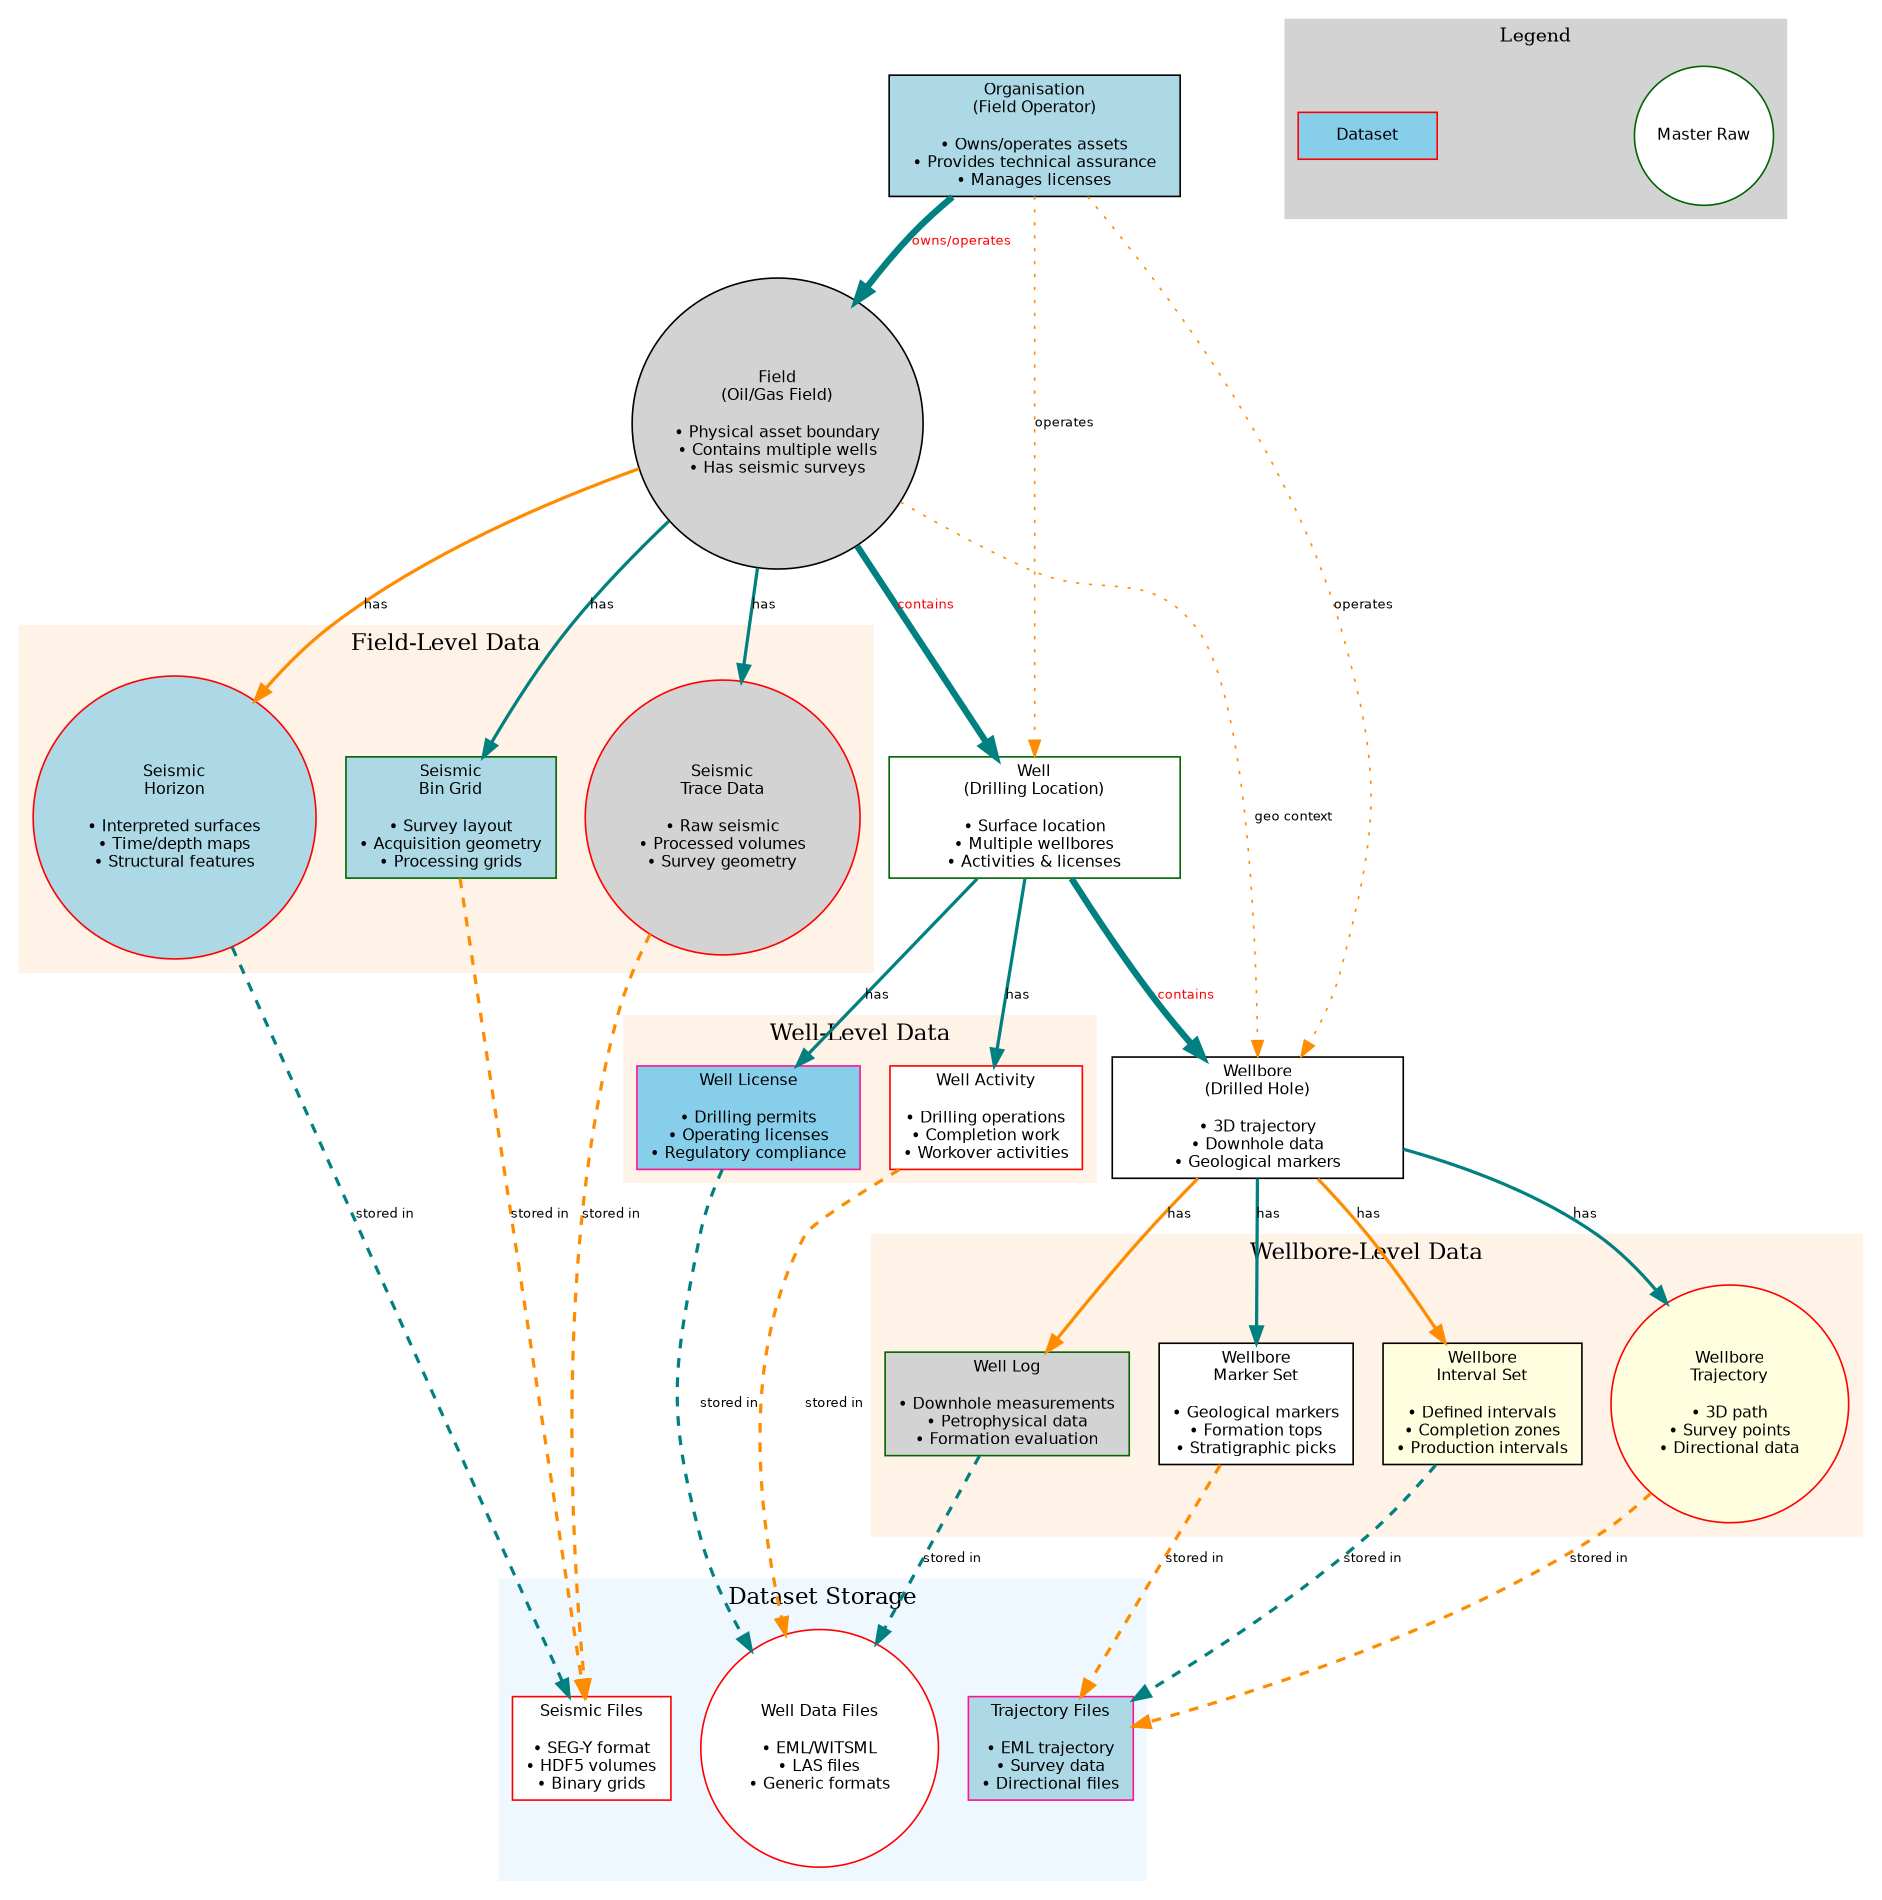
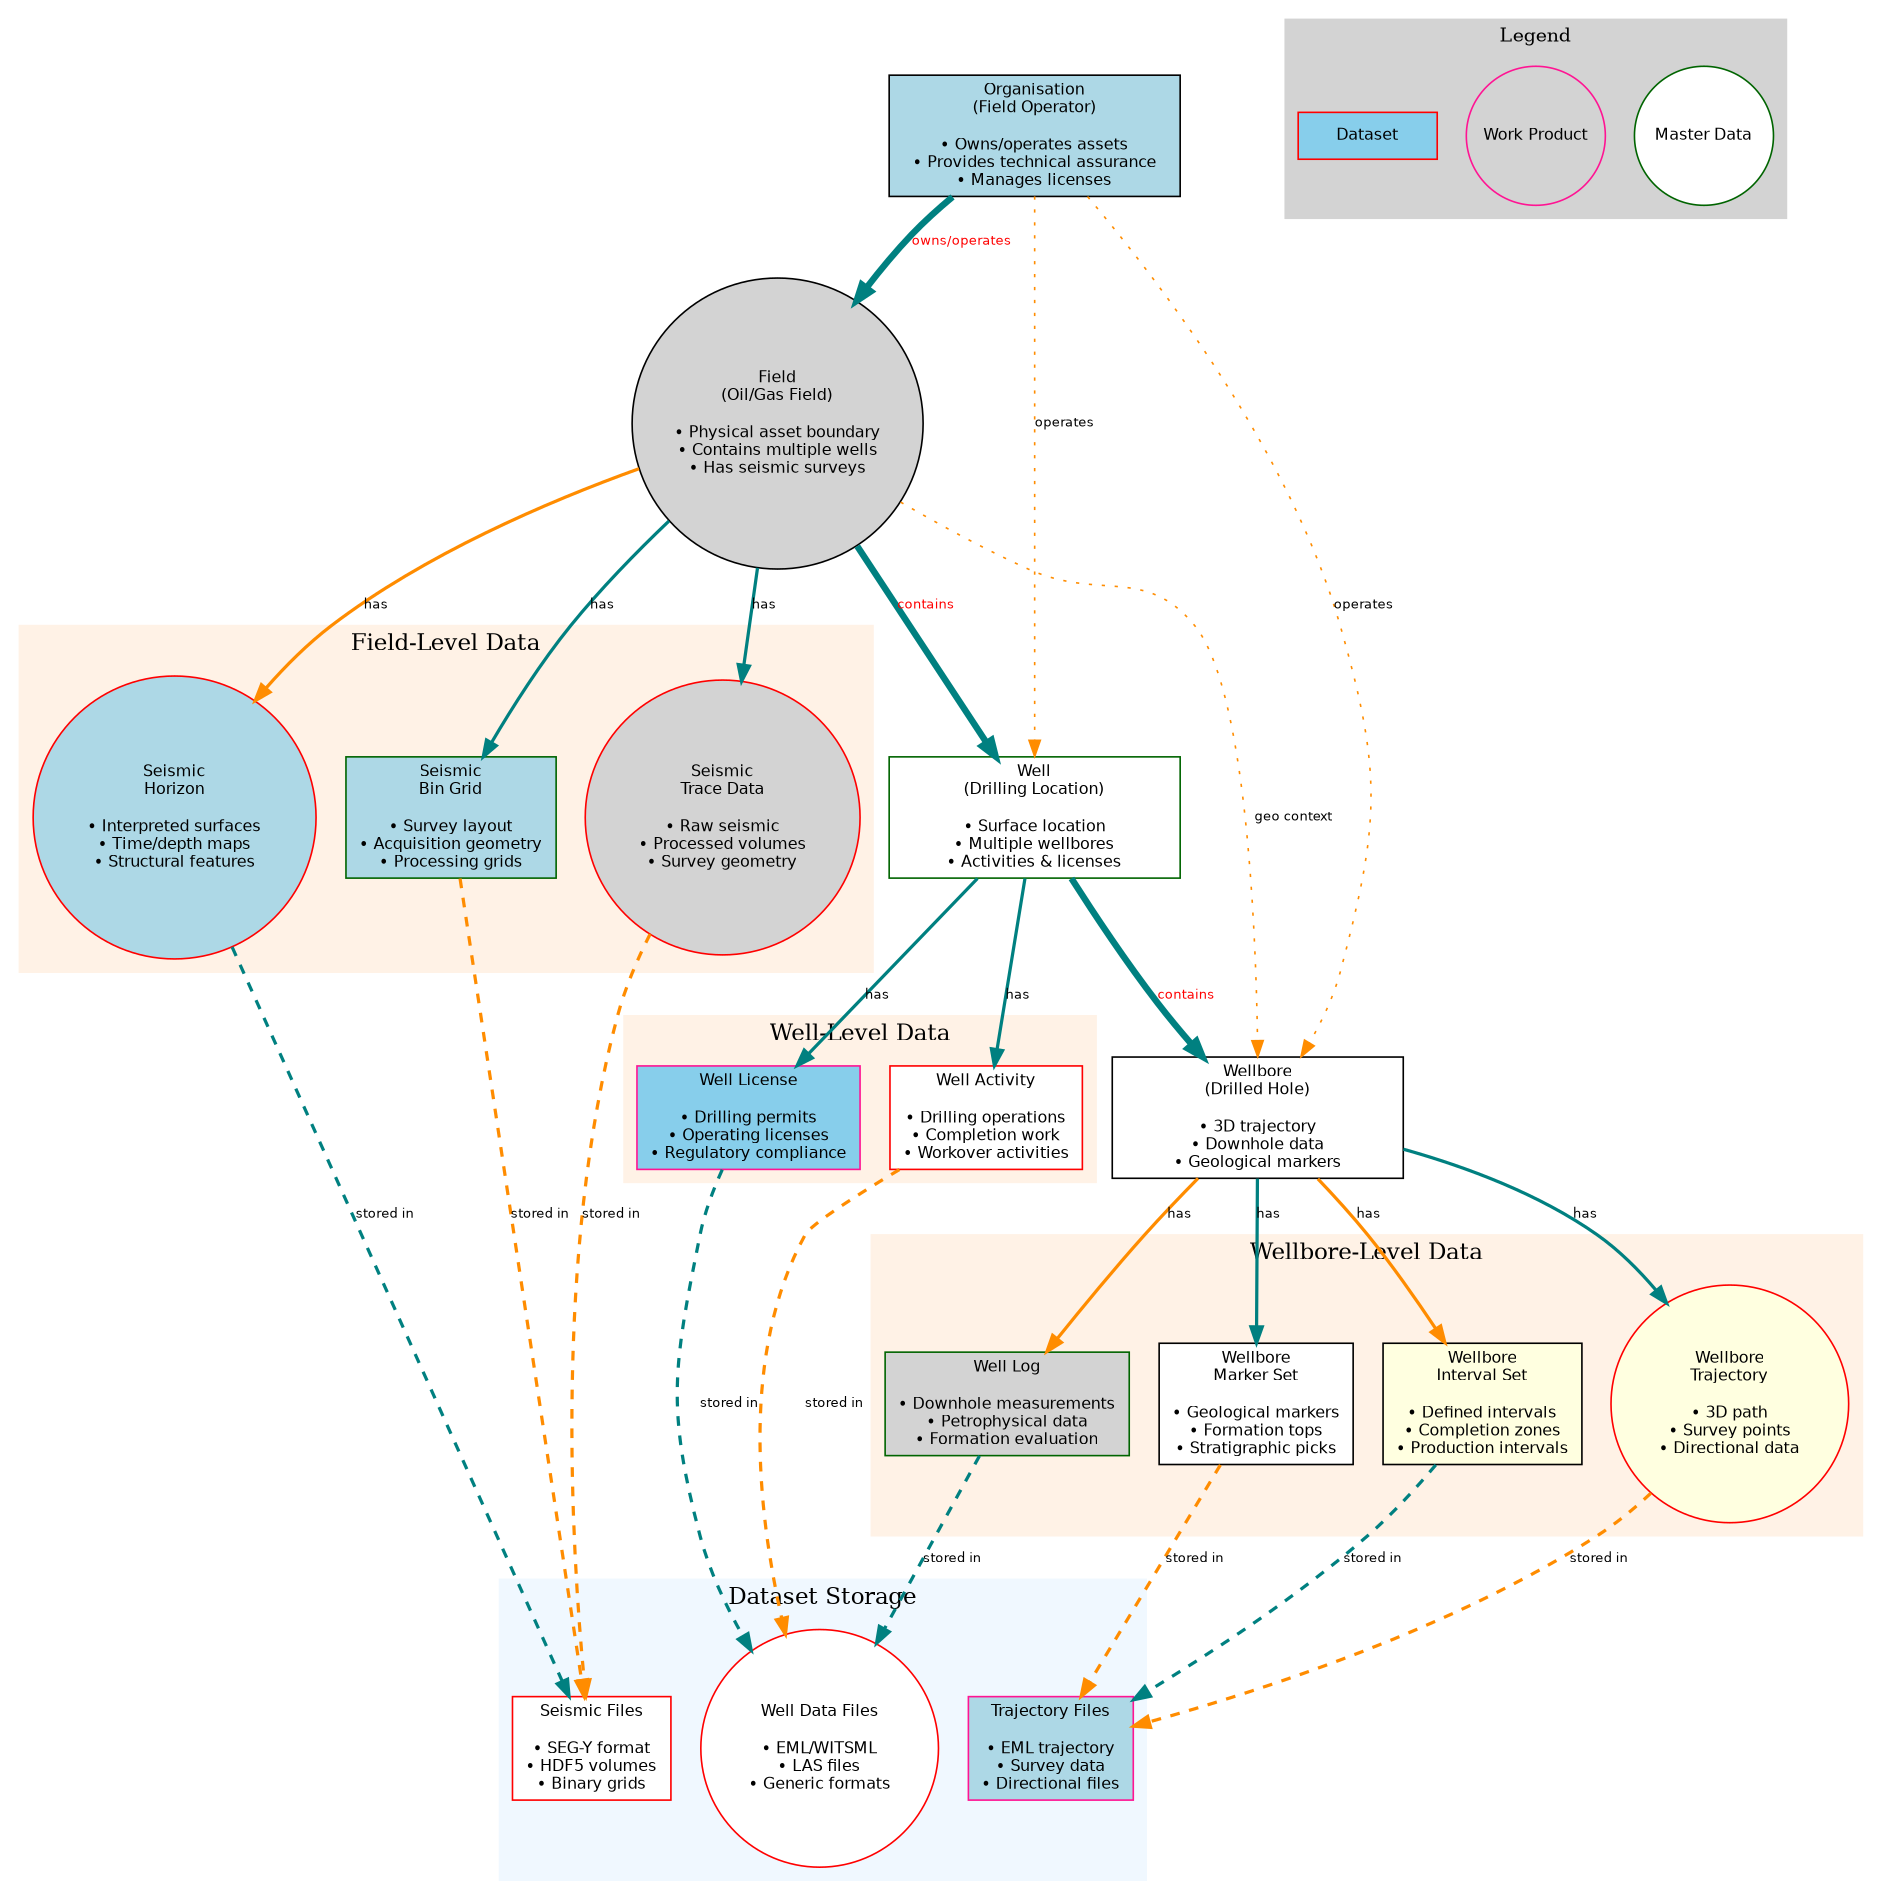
  digraph {
    rankdir=TB
    node [color=red fillcolor=white fontname=Helvetica fontsize=10 shape=box style=filled]
    edge [color=teal fontname=Helvetica fontsize=8 penwidth=2]
    n1 [color=black fillcolor=lightblue label="Organisation\n(Field Operator)\n\n• Owns/operates assets\n• Provides technical assurance\n• Manages licenses" width=2.5]
    n2 [color=black fillcolor=lightgrey label="Field\n(Oil/Gas Field)\n\n• Physical asset boundary\n• Contains multiple wells\n• Has seismic surveys" shape=circle width=2.5]
    n3 [color=darkgreen label="Well\n(Drilling Location)\n\n• Surface location\n• Multiple wellbores\n• Activities & licenses" width=2.5]
    n4 [color=black label="Wellbore\n(Drilled Hole)\n\n• 3D trajectory\n• Downhole data\n• Geological markers" width=2.5]
-   n5 [color=darkgreen height=0.4 label="Master Raw" shape=circle width=1.2]
+   n5 [color=darkgreen height=0.4 label="Master Data" shape=circle width=1.2]
+   n6 [color=deeppink fillcolor=lightgrey height=0.4 label="Work Product" shape=circle width=1.2]
    n7 [fillcolor=skyblue height=0.4 label=Dataset width=1.2]
    n8 [fillcolor=lightgrey label="Seismic\nTrace Data\n\n• Raw seismic\n• Processed volumes\n• Survey geometry" shape=circle]
    n9 [fillcolor=lightblue label="Seismic\nHorizon\n\n• Interpreted surfaces\n• Time/depth maps\n• Structural features" shape=circle]
    n10 [color=darkgreen fillcolor=lightblue label="Seismic\nBin Grid\n\n• Survey layout\n• Acquisition geometry\n• Processing grids"]
    n11 [label="Well Activity\n\n• Drilling operations\n• Completion work\n• Workover activities"]
    n12 [color=deeppink fillcolor=skyblue label="Well License\n\n• Drilling permits\n• Operating licenses\n• Regulatory compliance"]
    n13 [fillcolor=lightyellow label="Wellbore\nTrajectory\n\n• 3D path\n• Survey points\n• Directional data" shape=circle]
    n14 [color=darkgreen fillcolor=lightgrey label="Well Log\n\n• Downhole measurements\n• Petrophysical data\n• Formation evaluation"]
    n15 [color=black label="Wellbore\nMarker Set\n\n• Geological markers\n• Formation tops\n• Stratigraphic picks"]
    n16 [color=black fillcolor=lightyellow label="Wellbore\nInterval Set\n\n• Defined intervals\n• Completion zones\n• Production intervals"]
    n17 [label="Seismic Files\n\n• SEG-Y format\n• HDF5 volumes\n• Binary grids"]
    n18 [label="Well Data Files\n\n• EML/WITSML\n• LAS files\n• Generic formats" shape=circle]
    n19 [color=deeppink fillcolor=lightblue label="Trajectory Files\n\n• EML trajectory\n• Survey data\n• Directional files"]
    subgraph sub_1 {
      rank=same
      n1
    }
    subgraph sub_2 {
      rank=same
      n2
    }
    subgraph sub_3 {
      rank=same
      n3
    }
    subgraph sub_4 {
      rank=same
      n4
    }
    subgraph cluster_5 {
      color=lightgrey
      fontsize=12
      label=Legend
      style=filled
      subgraph sub_6 {
        color=lightgrey
        fontsize=12
        label=Legend
        rank=same
        style=filled
        n5
+       n6
        n7
      }
    }
    subgraph cluster_7 {
      color="#fff2e6"
      label="Field-Level Data"
      style=filled
      n8
      n9
      n10
    }
    subgraph cluster_8 {
      color="#fff2e6"
      label="Well-Level Data"
      style=filled
      n11
      n12
    }
    subgraph cluster_9 {
      color="#fff2e6"
      label="Wellbore-Level Data"
      style=filled
      n13
      n14
      n15
      n16
    }
    subgraph cluster_10 {
      color="#f0f8ff"
      label="Dataset Storage"
      style=filled
      n17
      n18
      n19
    }
    n1 -> n2 [fontcolor=red label="owns/operates" penwidth=4]
    n1 -> n3 [color=darkorange label=operates style=dotted penwidth=""]
    n1 -> n4 [color=darkorange label=operates style=dotted penwidth=""]
    n2 -> n3 [fontcolor=red label=contains penwidth=4]
    n2 -> n4 [color=darkorange label="geo context" style=dotted penwidth=""]
    n2 -> n8 [label=has]
    n2 -> n9 [color=darkorange label=has]
    n2 -> n10 [label=has]
    n3 -> n4 [fontcolor=red label=contains penwidth=4]
    n3 -> n11 [label=has]
    n3 -> n12 [label=has]
    n4 -> n13 [label=has]
    n4 -> n14 [color=darkorange label=has]
    n4 -> n15 [label=has]
    n4 -> n16 [color=darkorange label=has]
    n8 -> n17 [color=darkorange label="stored in" style=dashed]
    n9 -> n17 [label="stored in" style=dashed]
    n10 -> n17 [color=darkorange label="stored in" style=dashed]
    n11 -> n18 [color=darkorange label="stored in" style=dashed]
    n12 -> n18 [label="stored in" style=dashed]
    n13 -> n19 [color=darkorange label="stored in" style=dashed]
    n14 -> n18 [label="stored in" style=dashed]
    n15 -> n19 [color=darkorange label="stored in" style=dashed]
    n16 -> n19 [label="stored in" style=dashed]
  }
